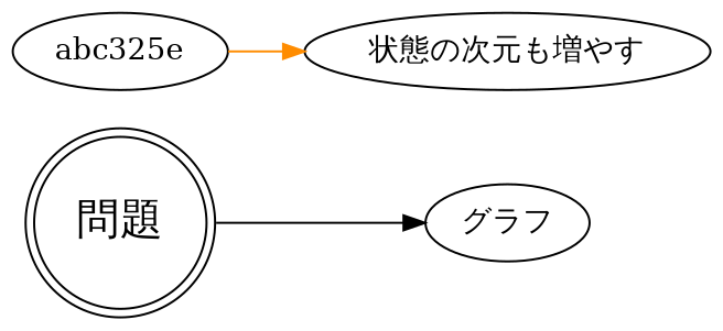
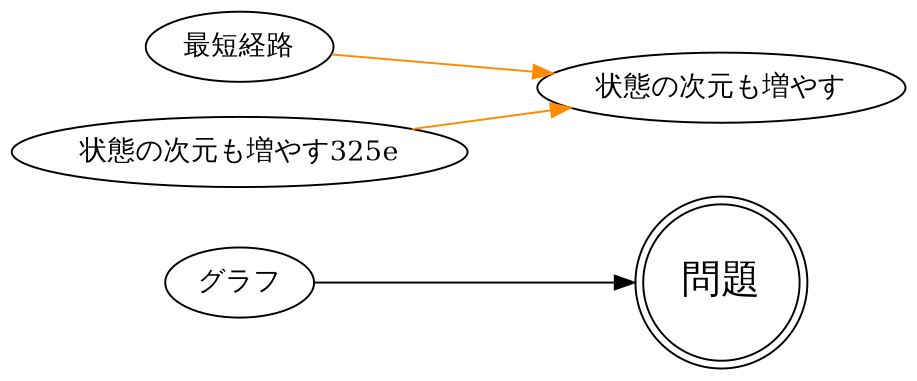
  digraph {
    rankdir=LR
    edge [color=darkorange]
    "問題" [fontsize=20 shape=doublecircle]
    "グラフ"
+   "最短経路"
    "状態の次元も増やす"
-   abc325e
-   "問題" -> "グラフ" [color=black]
+   abc325e [label="状態の次元も増やす325e"]
+   "グラフ" -> "問題" [color=black]
+   "最短経路" -> "状態の次元も増やす"
    abc325e -> "状態の次元も増やす"
  }
